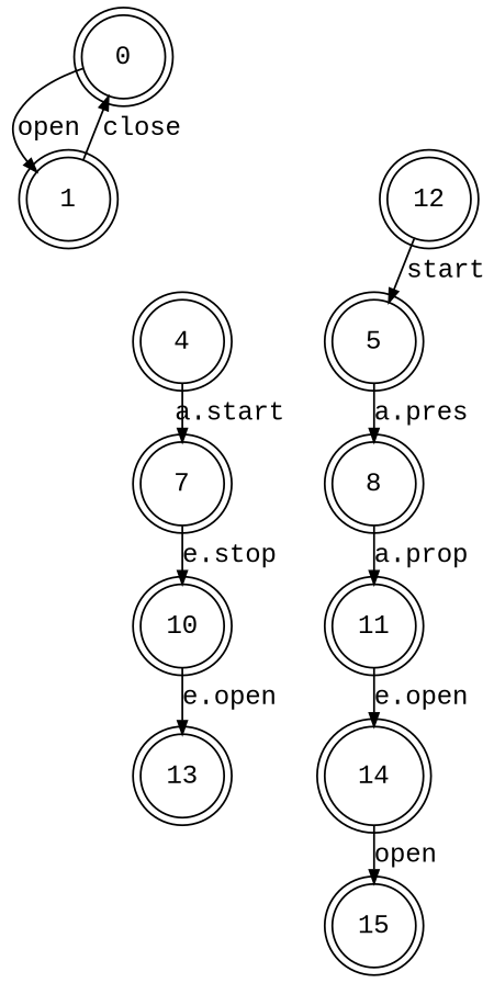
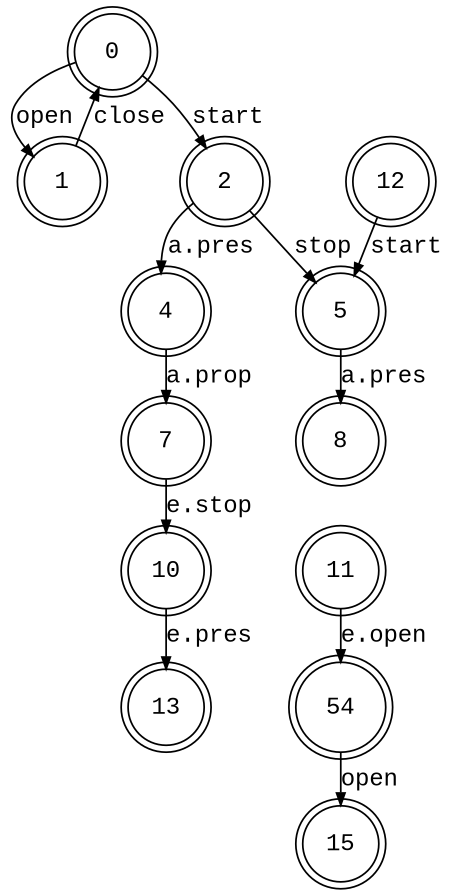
  digraph {
    fontname="Liberation Mono"
    pack=true
    rankdir=TB
    ranksep=0
    node [color=black fixedsize=true fontname="Liberation Mono" shape=doublecircle]
    edge [arrowsize=0.7 fontname="Liberation Mono"]
    0 [height=0.5 width=0.5]
    1 [height=0.5 width=0.5]
+   2 [height=0.5 width=0.5]
    4 [height=0.5 width=0.5]
    5 [height=0.5 width=0.5]
    7 [height=0.5 width=0.5]
    8 [height=0.5 width=0.5]
    10 [height=0.5 width=0.5]
    11 [height=0.5 width=0.5]
    12 [height=0.5 width=0.5]
    13 [height=0.5 width=0.5]
-   14 [height=0.5 width=0.5]
+   14 [height=0.5 width=0.5 label=54]
    15 [height=0.5 width=0.5]
    0 -> 1 [label=open]
+   0 -> 2 [label=start]
    1 -> 0 [label=close]
-   4 -> 7 [label="a.start"]
+   2 -> 4 [label="a.pres"]
+   2 -> 5 [label=stop]
+   4 -> 7 [label="a.prop"]
    5 -> 8 [label="a.pres"]
    7 -> 10 [label="e.stop"]
-   8 -> 11 [label="a.prop"]
-   10 -> 13 [label="e.open"]
+   10 -> 13 [label="e.pres"]
    11 -> 14 [label="e.open"]
    12 -> 5 [label=start]
    14 -> 15 [label=open]
  }
